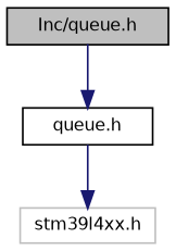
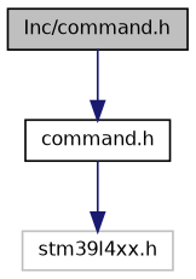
  digraph {
    node [color=black fillcolor=white fontname=Helvetica fontsize=10 shape=record style=filled]
    edge [color=midnightblue fontname=Helvetica fontsize=10 labelfontname=Helvetica labelfontsize=10 style=solid]
-   n1 [fillcolor=grey75 fontcolor=black height=0.2 label="Inc/queue.h" width=0.4]
-   n2 [height=0.2 label="queue.h" width=0.4]
+   n1 [fillcolor=grey75 fontcolor=black height=0.2 label="Inc/command.h" width=0.4]
+   n2 [height=0.2 label="command.h" width=0.4]
    n3 [color=grey75 height=0.2 label="stm39l4xx.h" width=0.4]
    n1 -> n2
    n2 -> n3
  }
